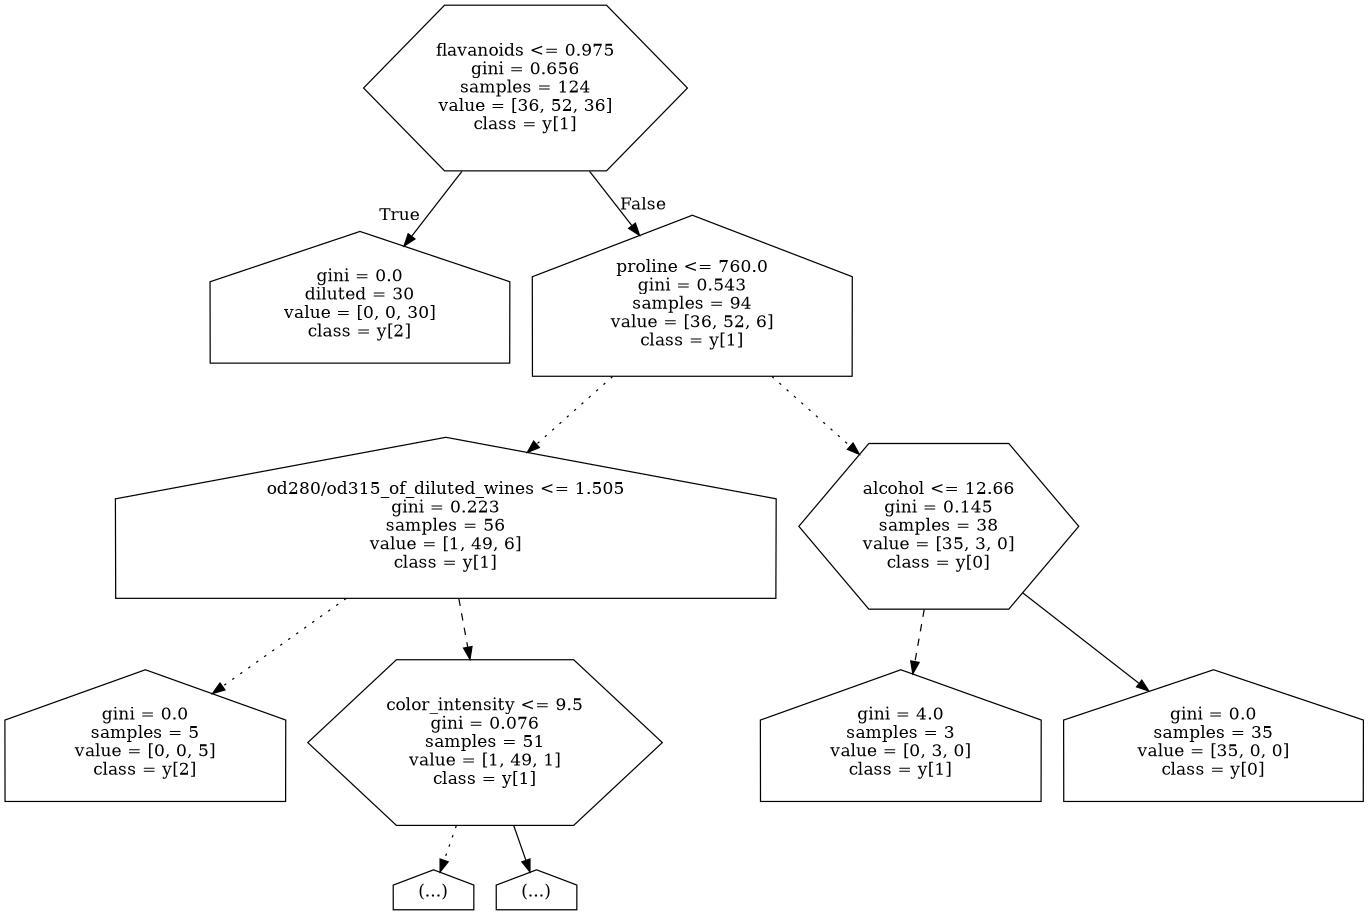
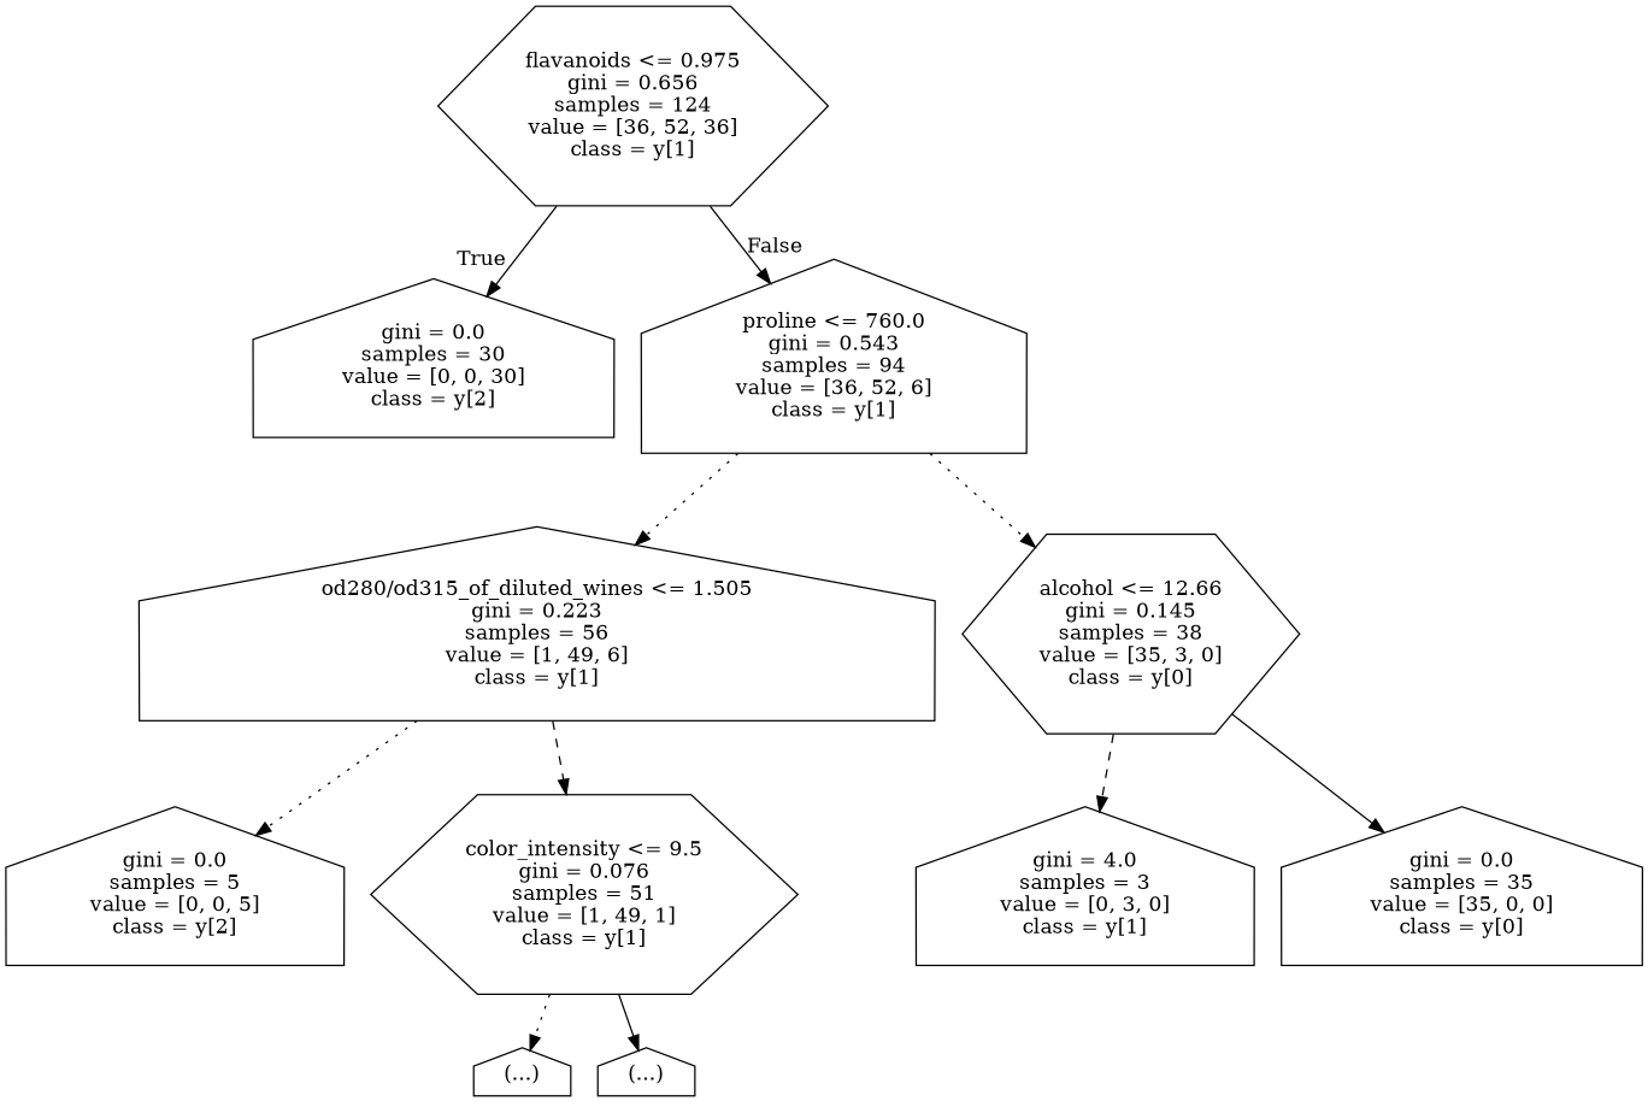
  digraph {
    node [shape=house]
    edge [style=solid]
    n1 [label="flavanoids <= 0.975\ngini = 0.656\nsamples = 124\nvalue = [36, 52, 36]\nclass = y[1]" shape=hexagon]
-   n2 [label="gini = 0.0\ndiluted = 30\nvalue = [0, 0, 30]\nclass = y[2]"]
+   n2 [label="gini = 0.0\nsamples = 30\nvalue = [0, 0, 30]\nclass = y[2]"]
    n3 [label="proline <= 760.0\ngini = 0.543\nsamples = 94\nvalue = [36, 52, 6]\nclass = y[1]"]
    n4 [label="od280/od315_of_diluted_wines <= 1.505\ngini = 0.223\nsamples = 56\nvalue = [1, 49, 6]\nclass = y[1]"]
    n5 [label="alcohol <= 12.66\ngini = 0.145\nsamples = 38\nvalue = [35, 3, 0]\nclass = y[0]" shape=hexagon]
    n6 [label="gini = 0.0\nsamples = 5\nvalue = [0, 0, 5]\nclass = y[2]"]
    n7 [label="color_intensity <= 9.5\ngini = 0.076\nsamples = 51\nvalue = [1, 49, 1]\nclass = y[1]" shape=hexagon]
    n8 [label="gini = 4.0\nsamples = 3\nvalue = [0, 3, 0]\nclass = y[1]"]
    n9 [label="gini = 0.0\nsamples = 35\nvalue = [35, 0, 0]\nclass = y[0]"]
    n10 [label="(...)"]
    n11 [label="(...)"]
    n1 -> n2 [headlabel=True labelangle=45 labeldistance=2.5]
    n1 -> n3 [headlabel=False labelangle=-45 labeldistance=2.5]
    n3 -> n4 [style=dotted]
    n3 -> n5 [style=dotted]
    n4 -> n6 [style=dotted]
    n4 -> n7 [style=dashed]
    n5 -> n8 [style=dashed]
    n5 -> n9
    n7 -> n10 [style=dotted]
    n7 -> n11
  }
